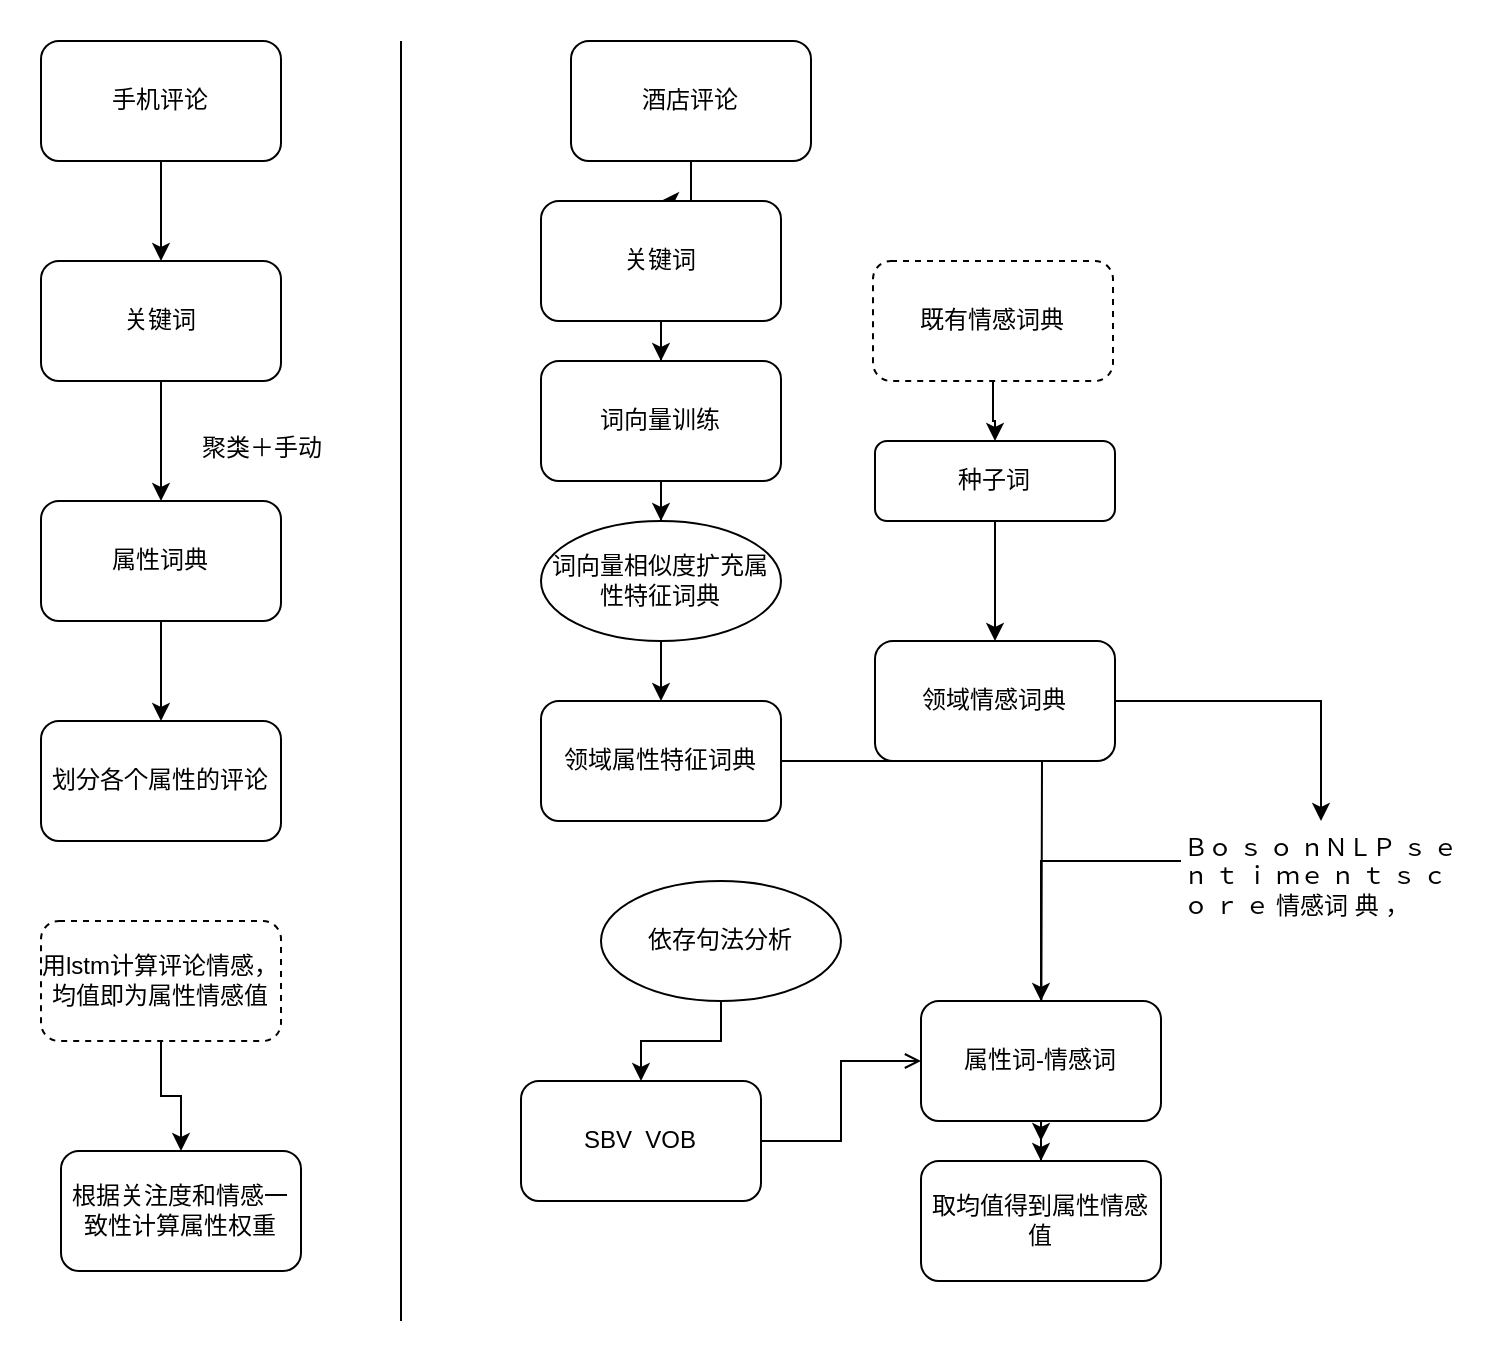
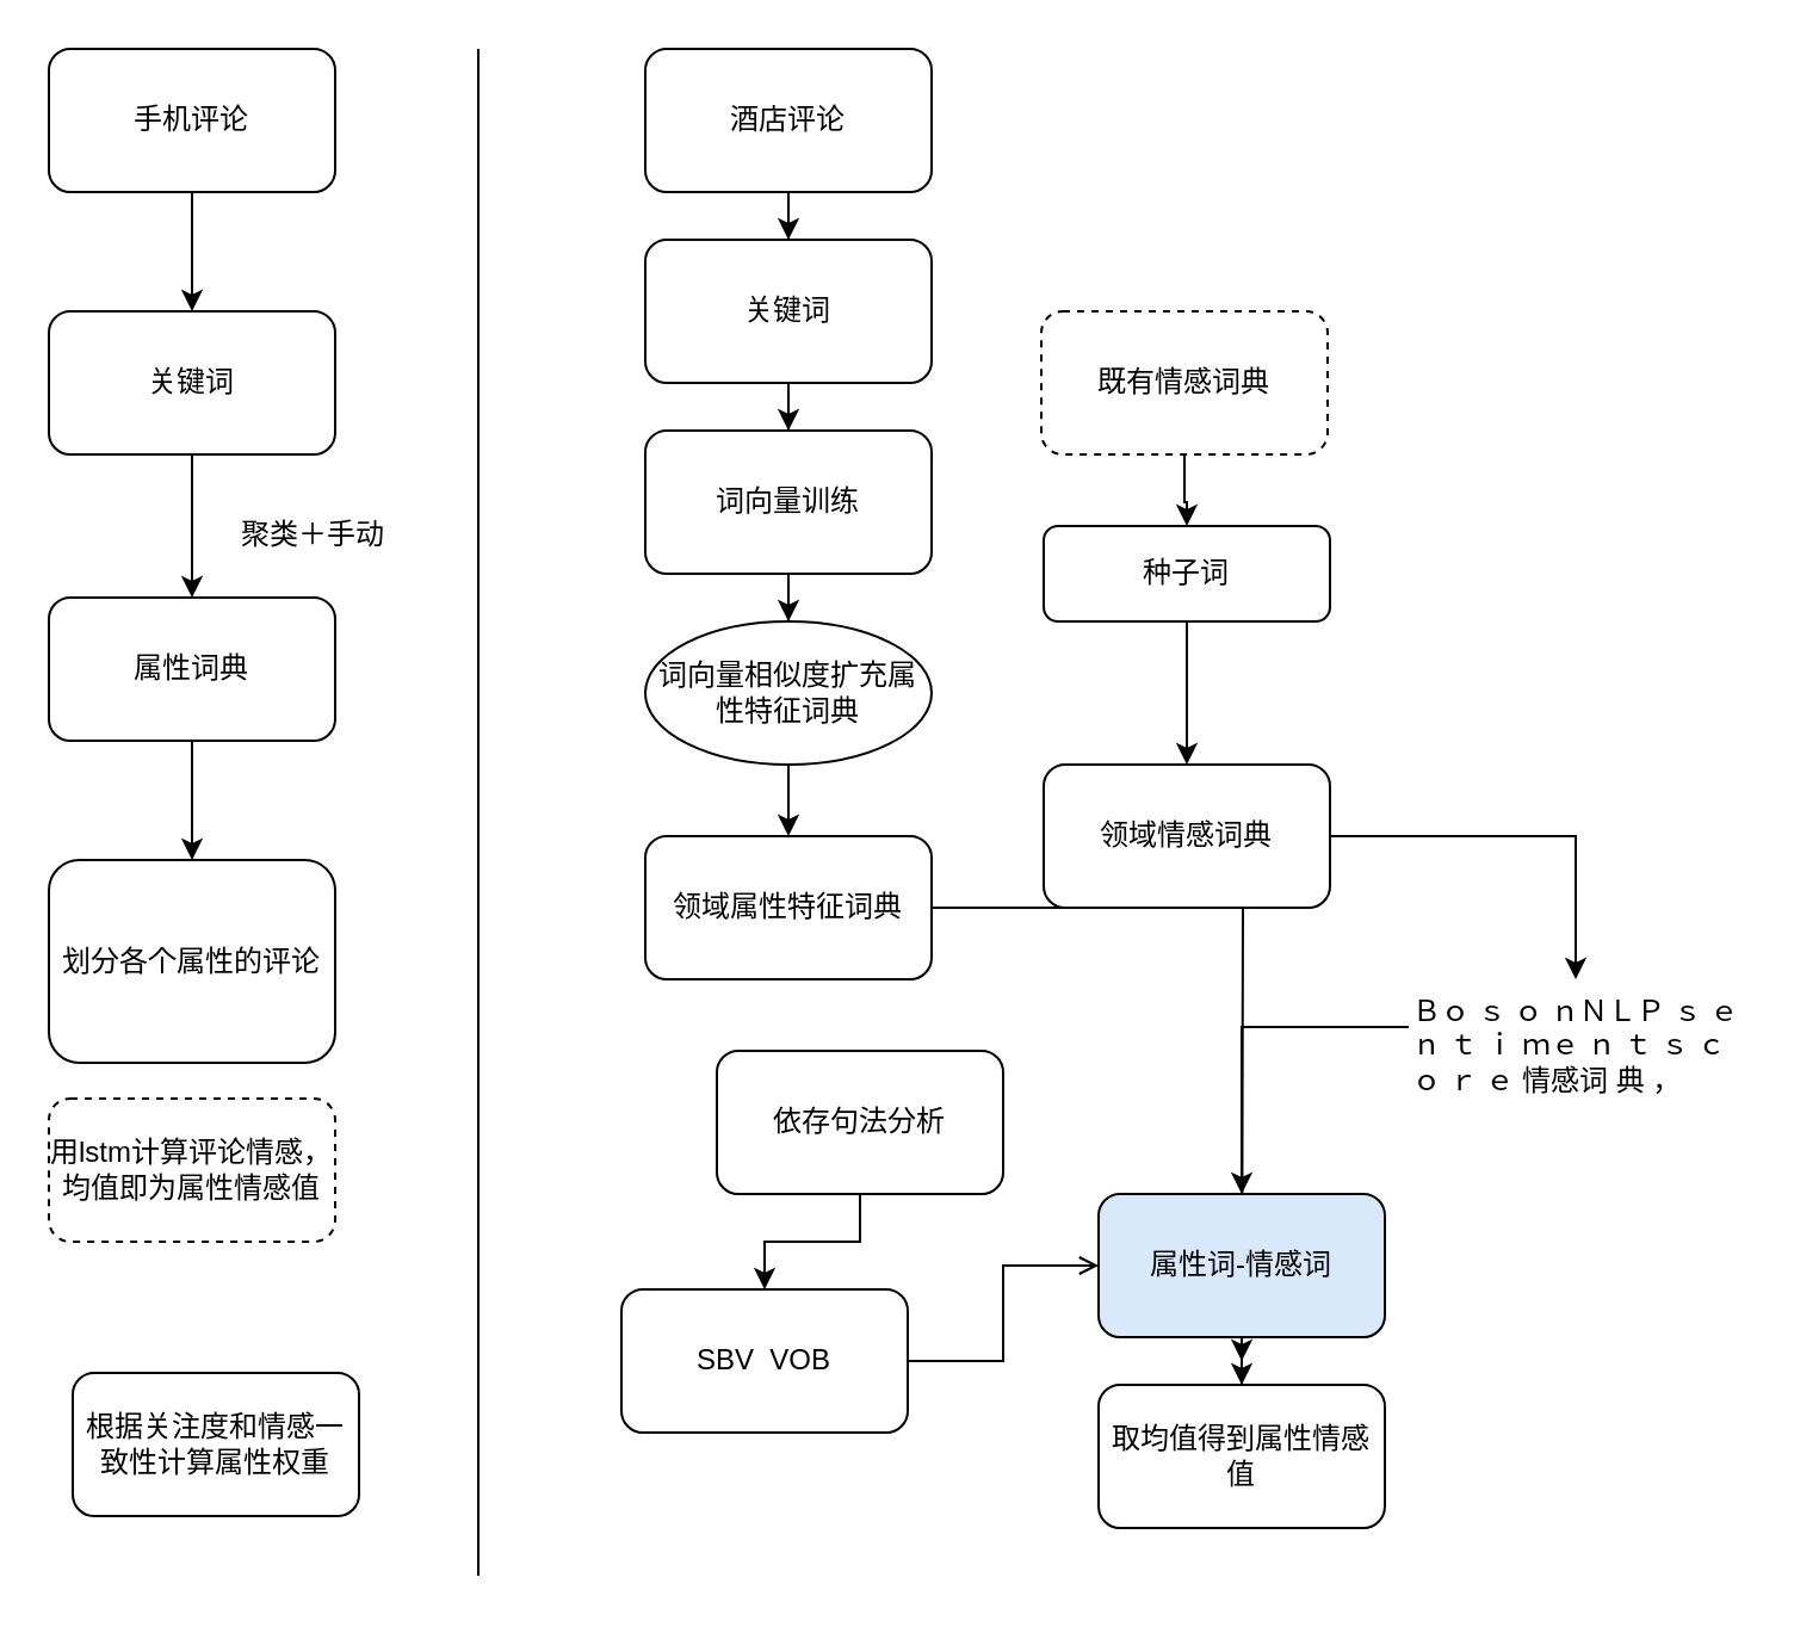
  <mxCell id="0" />
  <mxCell id="1" parent="0" />
  <mxCell id="2" value="" style="edgeStyle=orthogonalEdgeStyle;rounded=0;orthogonalLoop=1;jettySize=auto;html=1;" edge="1" parent="1" source="3" target="5"><mxGeometry relative="1" as="geometry" /></mxCell>
  <mxCell id="3" value="手机评论" style="rounded=1;whiteSpace=wrap;html=1;" vertex="1" parent="1"><mxGeometry x="20" y="20" width="120" height="60" as="geometry" /></mxCell>
  <mxCell id="4" value="" style="edgeStyle=orthogonalEdgeStyle;rounded=0;orthogonalLoop=1;jettySize=auto;html=1;" edge="1" parent="1" source="5" target="7"><mxGeometry relative="1" as="geometry" /></mxCell>
  <mxCell id="5" value="关键词" style="rounded=1;whiteSpace=wrap;html=1;" vertex="1" parent="1"><mxGeometry x="20" y="130" width="120" height="60" as="geometry" /></mxCell>
  <mxCell id="6" value="" style="edgeStyle=orthogonalEdgeStyle;rounded=0;orthogonalLoop=1;jettySize=auto;html=1;" edge="1" parent="1" source="7" target="9"><mxGeometry relative="1" as="geometry" /></mxCell>
  <mxCell id="7" value="属性词典" style="rounded=1;whiteSpace=wrap;html=1;" vertex="1" parent="1"><mxGeometry x="20" y="250" width="120" height="60" as="geometry" /></mxCell>
  <mxCell id="8" value="聚类＋手动" style="text;whiteSpace=wrap;html=1;" vertex="1" parent="1"><mxGeometry x="99" y="210" width="90" height="40" as="geometry" /></mxCell>
- <mxCell id="9" value="划分各个属性的评论" style="rounded=1;whiteSpace=wrap;html=1;" vertex="1" parent="1"><mxGeometry x="20" y="360" width="120" height="60" as="geometry" /></mxCell>
- <mxCell id="10" value="" style="edgeStyle=orthogonalEdgeStyle;rounded=0;orthogonalLoop=1;jettySize=auto;html=1;" edge="1" parent="1" source="11" target="12"><mxGeometry relative="1" as="geometry" /></mxCell>
+ <mxCell id="9" value="划分各个属性的评论" style="rounded=1;whiteSpace=wrap;html=1;" vertex="1" parent="1"><mxGeometry x="20" y="360" width="120" height="85" as="geometry" /></mxCell>
  <mxCell id="11" value="用lstm计算评论情感，均值即为属性情感值" style="rounded=1;whiteSpace=wrap;html=1;dashed=1;" vertex="1" parent="1"><mxGeometry x="20" y="460" width="120" height="60" as="geometry" /></mxCell>
  <mxCell id="12" value="根据关注度和情感一致性计算属性权重" style="rounded=1;whiteSpace=wrap;html=1;" vertex="1" parent="1"><mxGeometry x="30" y="575" width="120" height="60" as="geometry" /></mxCell>
  <mxCell id="13" value="" style="edgeStyle=orthogonalEdgeStyle;rounded=0;orthogonalLoop=1;jettySize=auto;html=1;" edge="1" parent="1" source="14" target="16"><mxGeometry relative="1" as="geometry" /></mxCell>
- <mxCell id="14" value="酒店评论" style="rounded=1;whiteSpace=wrap;html=1;" vertex="1" parent="1"><mxGeometry x="285" y="20" width="120" height="60" as="geometry" /></mxCell>
+ <mxCell id="14" value="酒店评论" style="rounded=1;whiteSpace=wrap;html=1;" vertex="1" parent="1"><mxGeometry x="270" y="20" width="120" height="60" as="geometry" /></mxCell>
  <mxCell id="15" value="" style="edgeStyle=orthogonalEdgeStyle;rounded=0;orthogonalLoop=1;jettySize=auto;html=1;" edge="1" parent="1" source="16" target="18"><mxGeometry relative="1" as="geometry" /></mxCell>
  <mxCell id="16" value="关键词" style="rounded=1;whiteSpace=wrap;html=1;" vertex="1" parent="1"><mxGeometry x="270" y="100" width="120" height="60" as="geometry" /></mxCell>
  <mxCell id="17" value="" style="edgeStyle=orthogonalEdgeStyle;rounded=0;orthogonalLoop=1;jettySize=auto;html=1;" edge="1" parent="1" source="18" target="20"><mxGeometry relative="1" as="geometry" /></mxCell>
  <mxCell id="18" value="词向量训练" style="rounded=1;whiteSpace=wrap;html=1;" vertex="1" parent="1"><mxGeometry x="270" y="180" width="120" height="60" as="geometry" /></mxCell>
  <mxCell id="19" value="" style="edgeStyle=orthogonalEdgeStyle;rounded=0;orthogonalLoop=1;jettySize=auto;html=1;" edge="1" parent="1" source="20" target="22"><mxGeometry relative="1" as="geometry" /></mxCell>
  <mxCell id="20" value="词向量相似度扩充属性特征词典" style="ellipse;whiteSpace=wrap;html=1;" vertex="1" parent="1"><mxGeometry x="270" y="260" width="120" height="60" as="geometry" /></mxCell>
  <mxCell id="21" style="edgeStyle=orthogonalEdgeStyle;rounded=0;orthogonalLoop=1;jettySize=auto;html=1;" edge="1" parent="1" source="22"><mxGeometry relative="1" as="geometry"><mxPoint x="520" y="570" as="targetPoint" /></mxGeometry></mxCell>
  <mxCell id="22" value="领域属性特征词典" style="rounded=1;whiteSpace=wrap;html=1;" vertex="1" parent="1"><mxGeometry x="270" y="350" width="120" height="60" as="geometry" /></mxCell>
  <mxCell id="23" value="" style="edgeStyle=orthogonalEdgeStyle;rounded=0;orthogonalLoop=1;jettySize=auto;html=1;" edge="1" parent="1" source="24" target="26"><mxGeometry relative="1" as="geometry" /></mxCell>
  <mxCell id="24" value="既有情感词典" style="rounded=1;whiteSpace=wrap;html=1;dashed=1;" vertex="1" parent="1"><mxGeometry x="436" y="130" width="120" height="60" as="geometry" /></mxCell>
  <mxCell id="25" value="" style="edgeStyle=orthogonalEdgeStyle;rounded=0;orthogonalLoop=1;jettySize=auto;html=1;" edge="1" parent="1" source="26" target="28"><mxGeometry relative="1" as="geometry" /></mxCell>
  <mxCell id="26" value="种子词" style="rounded=1;whiteSpace=wrap;html=1;" vertex="1" parent="1"><mxGeometry x="437" y="220" width="120" height="40" as="geometry" /></mxCell>
  <mxCell id="27" value="" style="edgeStyle=orthogonalEdgeStyle;rounded=0;orthogonalLoop=1;jettySize=auto;html=1;" edge="1" parent="1" source="28" target="36"><mxGeometry relative="1" as="geometry" /></mxCell>
  <mxCell id="28" value="领域情感词典" style="rounded=1;whiteSpace=wrap;html=1;" vertex="1" parent="1"><mxGeometry x="437" y="320" width="120" height="60" as="geometry" /></mxCell>
  <mxCell id="29" style="edgeStyle=orthogonalEdgeStyle;rounded=0;orthogonalLoop=1;jettySize=auto;html=1;" edge="1" parent="1" source="30" target="32"><mxGeometry relative="1" as="geometry" /></mxCell>
- <mxCell id="30" value="依存句法分析" style="ellipse;whiteSpace=wrap;html=1;" vertex="1" parent="1"><mxGeometry x="300" y="440" width="120" height="60" as="geometry" /></mxCell>
+ <mxCell id="30" value="依存句法分析" style="rounded=1;whiteSpace=wrap;html=1;" vertex="1" parent="1"><mxGeometry x="300" y="440" width="120" height="60" as="geometry" /></mxCell>
  <mxCell id="31" value="" style="edgeStyle=orthogonalEdgeStyle;rounded=0;orthogonalLoop=1;jettySize=auto;html=1;endArrow=open;" edge="1" parent="1" source="32" target="34"><mxGeometry relative="1" as="geometry" /></mxCell>
  <mxCell id="32" value="SBV&amp;nbsp; VOB" style="rounded=1;whiteSpace=wrap;html=1;" vertex="1" parent="1"><mxGeometry x="260" y="540" width="120" height="60" as="geometry" /></mxCell>
  <mxCell id="33" value="" style="edgeStyle=orthogonalEdgeStyle;rounded=0;orthogonalLoop=1;jettySize=auto;html=1;" edge="1" parent="1" source="34" target="37"><mxGeometry relative="1" as="geometry" /></mxCell>
- <mxCell id="34" value="属性词-情感词" style="rounded=1;whiteSpace=wrap;html=1;" vertex="1" parent="1"><mxGeometry x="460" y="500" width="120" height="60" as="geometry" /></mxCell>
+ <mxCell id="34" value="属性词-情感词" style="rounded=1;whiteSpace=wrap;html=1;fillColor=#dae8fc;" vertex="1" parent="1"><mxGeometry x="460" y="500" width="120" height="60" as="geometry" /></mxCell>
  <mxCell id="35" style="edgeStyle=orthogonalEdgeStyle;rounded=0;orthogonalLoop=1;jettySize=auto;html=1;" edge="1" parent="1" source="36" target="34"><mxGeometry relative="1" as="geometry" /></mxCell>
  <mxCell id="36" value="Ｂｏ ｓ ｏ ｎＮＬＰ ｓ ｅ ｎ ｔ ｉ ｍｅ ｎ ｔ ｓ ｃ ｏ ｒ ｅ 情感词&amp;#xa;典 ，" style="text;whiteSpace=wrap;html=1;" vertex="1" parent="1"><mxGeometry x="590" y="410" width="140" height="40" as="geometry" /></mxCell>
  <mxCell id="37" value="取均值得到属性情感值" style="rounded=1;whiteSpace=wrap;html=1;" vertex="1" parent="1"><mxGeometry x="460" y="580" width="120" height="60" as="geometry" /></mxCell>
  <mxCell id="38" value="" style="endArrow=none;html=1;rounded=0;" edge="1" parent="1"><mxGeometry width="50" height="50" relative="1" as="geometry"><mxPoint x="200" y="660" as="sourcePoint" /><mxPoint x="200" y="20" as="targetPoint" /></mxGeometry></mxCell>
